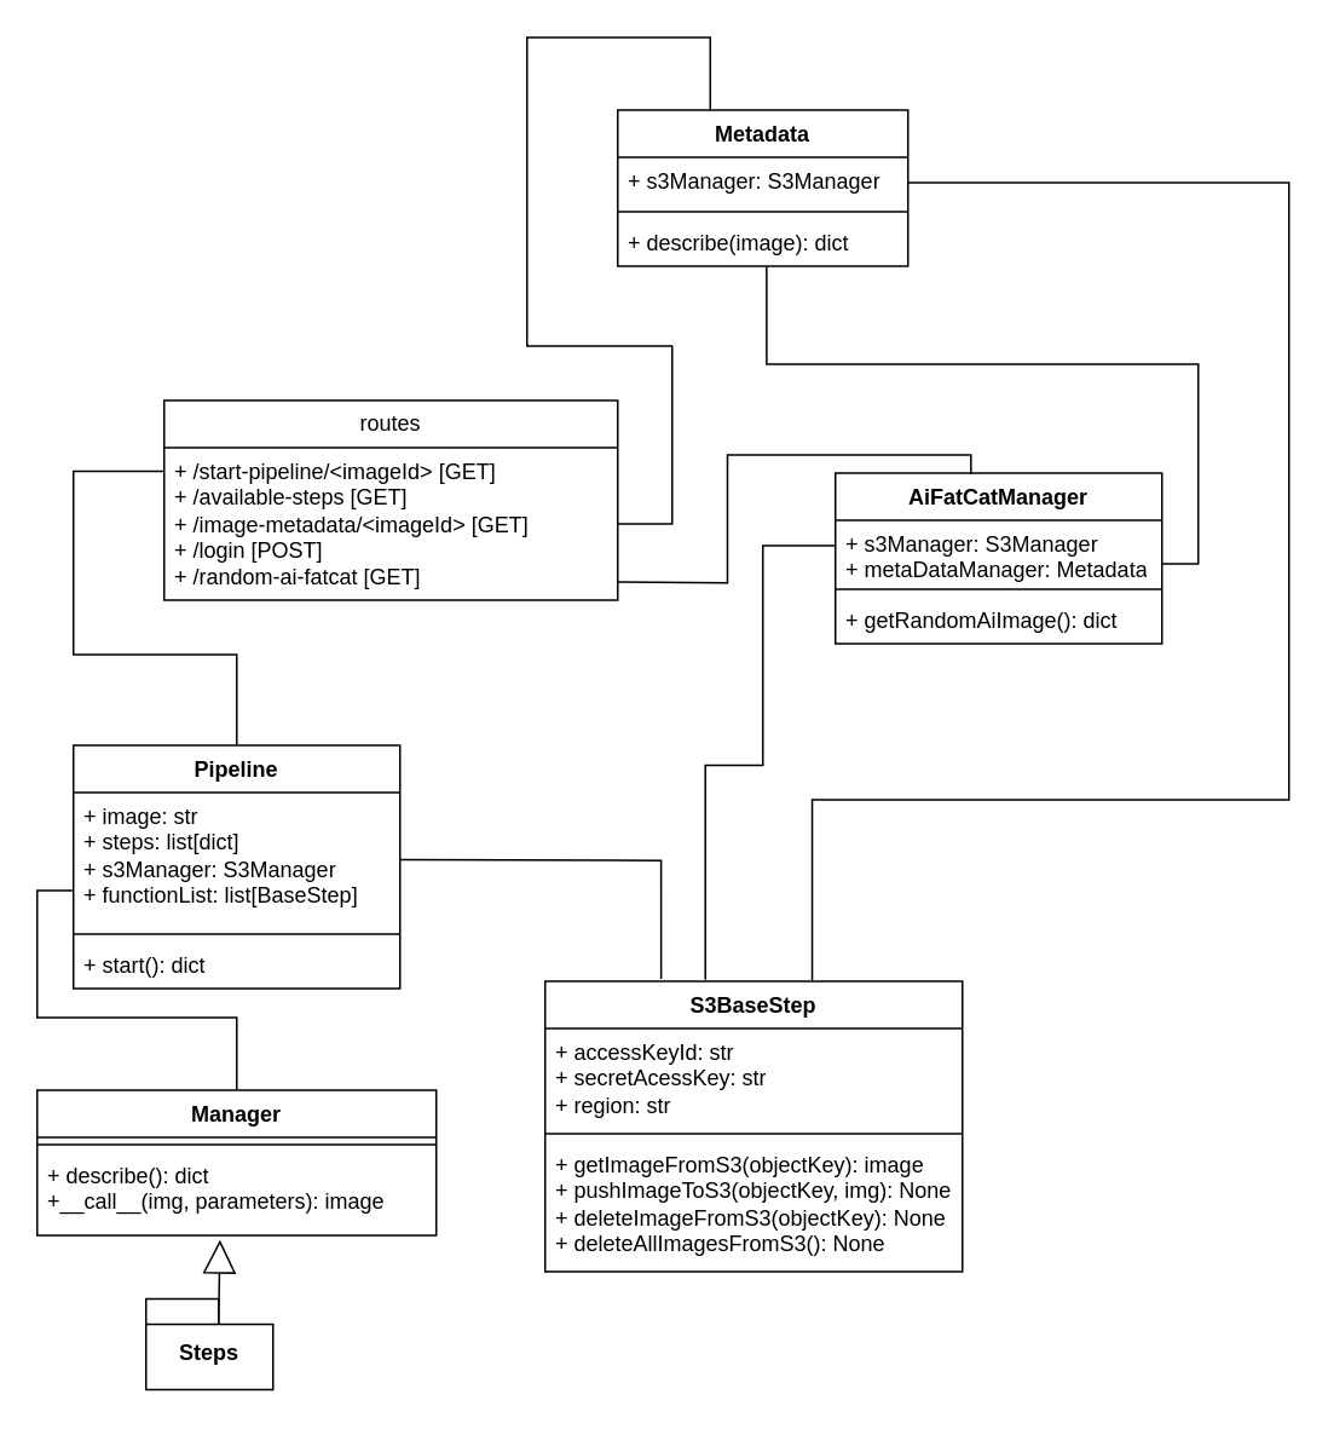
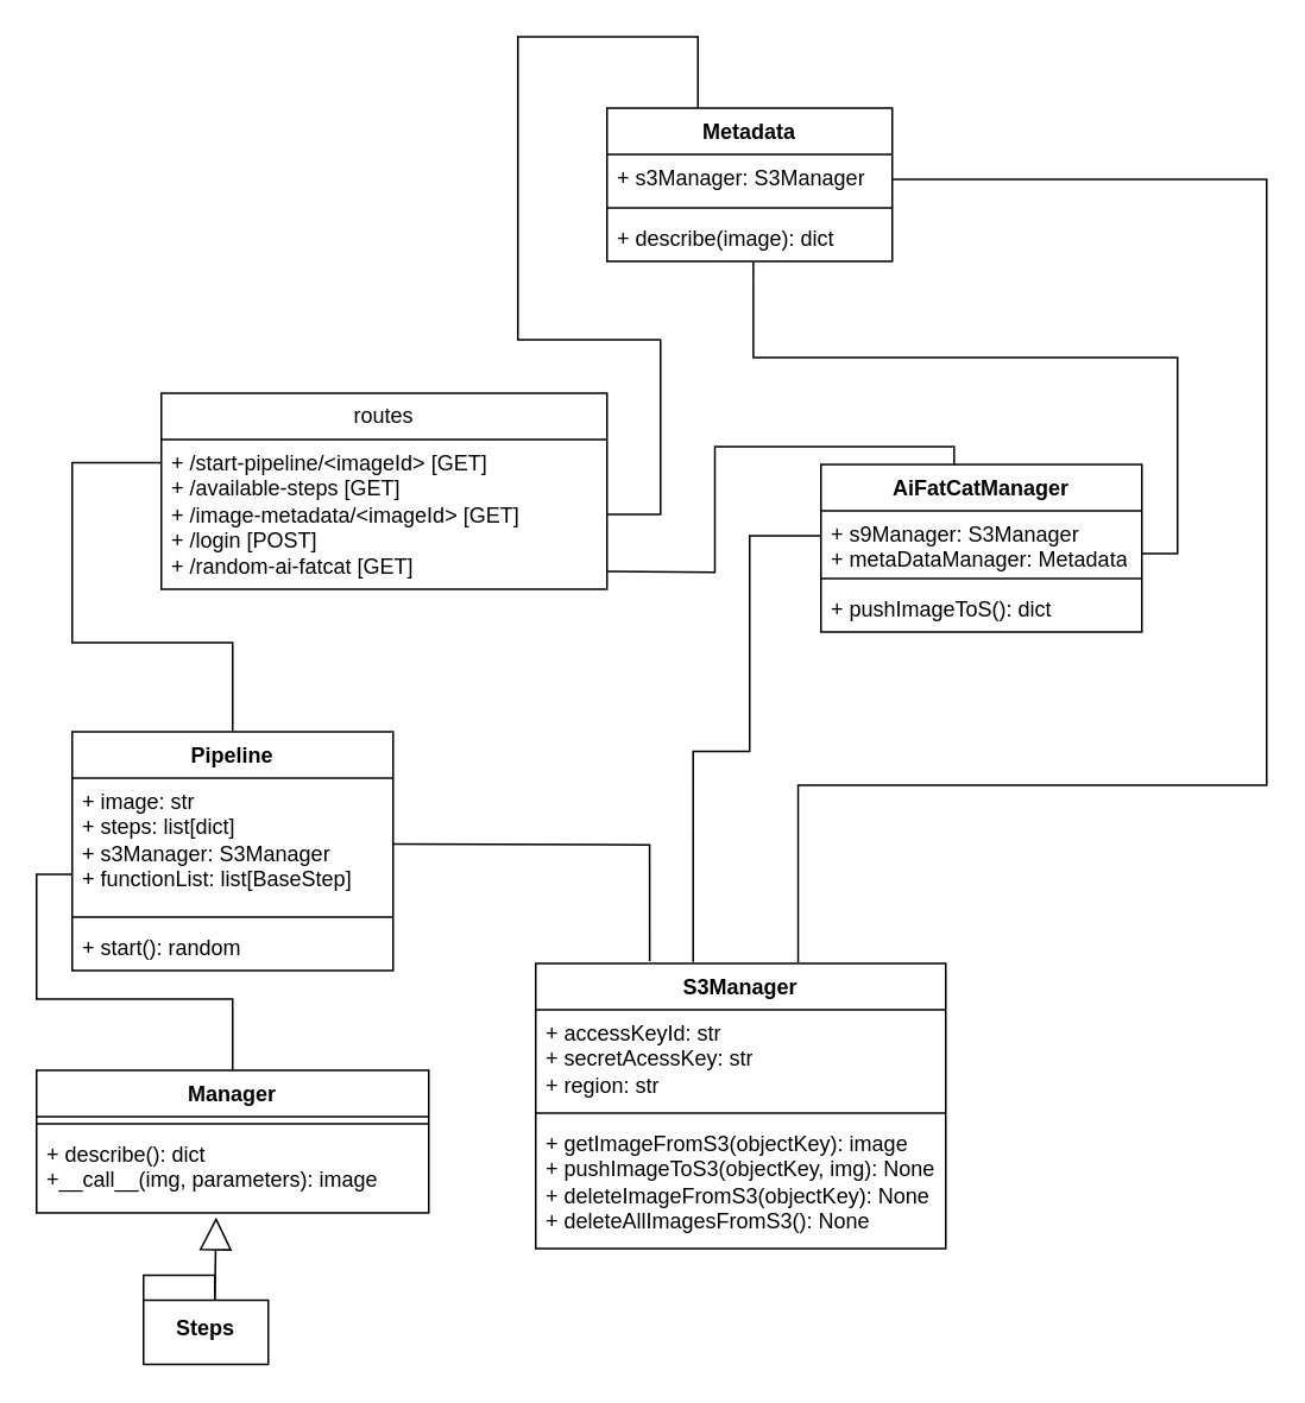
  <mxCell id="0" />
  <mxCell id="1" parent="0" />
  <mxCell id="2" value="routes" style="swimlane;fontStyle=0;childLayout=stackLayout;horizontal=1;startSize=26;fillColor=none;horizontalStack=0;resizeParent=1;resizeParentMax=0;resizeLast=0;collapsible=1;marginBottom=0;whiteSpace=wrap;html=1;" vertex="1" parent="1"><mxGeometry x="90" y="220" width="250" height="110" as="geometry" /></mxCell>
  <mxCell id="3" value="+ /start-pipeline/&amp;lt;imageId&amp;gt; [GET]&lt;br&gt;+ /available-steps [GET]&lt;br&gt;+ /image-metadata/&amp;lt;imageId&amp;gt; [GET]&lt;br&gt;+ /login [POST]&lt;br&gt;+ /random-ai-fatcat [GET]" style="text;strokeColor=none;fillColor=none;align=left;verticalAlign=top;spacingLeft=4;spacingRight=4;overflow=hidden;rotatable=0;points=[[0,0.5],[1,0.5]];portConstraint=eastwest;whiteSpace=wrap;html=1;" vertex="1" parent="2"><mxGeometry y="26" width="250" height="84" as="geometry" /></mxCell>
  <mxCell id="4" value="Pipeline" style="swimlane;fontStyle=1;align=center;verticalAlign=top;childLayout=stackLayout;horizontal=1;startSize=26;horizontalStack=0;resizeParent=1;resizeParentMax=0;resizeLast=0;collapsible=1;marginBottom=0;whiteSpace=wrap;html=1;" vertex="1" parent="1"><mxGeometry x="40" y="410" width="180" height="134" as="geometry" /></mxCell>
  <mxCell id="5" value="+ image: str&lt;br&gt;+ steps: list[dict]&lt;br&gt;+ s3Manager: S3Manager&lt;br&gt;+ functionList: list[BaseStep]" style="text;strokeColor=none;fillColor=none;align=left;verticalAlign=top;spacingLeft=4;spacingRight=4;overflow=hidden;rotatable=0;points=[[0,0.5],[1,0.5]];portConstraint=eastwest;whiteSpace=wrap;html=1;" vertex="1" parent="4"><mxGeometry y="26" width="180" height="74" as="geometry" /></mxCell>
  <mxCell id="6" value="" style="line;strokeWidth=1;fillColor=none;align=left;verticalAlign=middle;spacingTop=-1;spacingLeft=3;spacingRight=3;rotatable=0;labelPosition=right;points=[];portConstraint=eastwest;strokeColor=inherit;" vertex="1" parent="4"><mxGeometry y="100" width="180" height="8" as="geometry" /></mxCell>
- <mxCell id="7" value="+ start(): dict" style="text;strokeColor=none;fillColor=none;align=left;verticalAlign=top;spacingLeft=4;spacingRight=4;overflow=hidden;rotatable=0;points=[[0,0.5],[1,0.5]];portConstraint=eastwest;whiteSpace=wrap;html=1;" vertex="1" parent="4"><mxGeometry y="108" width="180" height="26" as="geometry" /></mxCell>
- <mxCell id="8" value="S3BaseStep" style="swimlane;fontStyle=1;align=center;verticalAlign=top;childLayout=stackLayout;horizontal=1;startSize=26;horizontalStack=0;resizeParent=1;resizeParentMax=0;resizeLast=0;collapsible=1;marginBottom=0;whiteSpace=wrap;html=1;" vertex="1" parent="1"><mxGeometry x="300" y="540" width="230" height="160" as="geometry" /></mxCell>
+ <mxCell id="7" value="+ start(): random" style="text;strokeColor=none;fillColor=none;align=left;verticalAlign=top;spacingLeft=4;spacingRight=4;overflow=hidden;rotatable=0;points=[[0,0.5],[1,0.5]];portConstraint=eastwest;whiteSpace=wrap;html=1;" vertex="1" parent="4"><mxGeometry y="108" width="180" height="26" as="geometry" /></mxCell>
+ <mxCell id="8" value="S3Manager" style="swimlane;fontStyle=1;align=center;verticalAlign=top;childLayout=stackLayout;horizontal=1;startSize=26;horizontalStack=0;resizeParent=1;resizeParentMax=0;resizeLast=0;collapsible=1;marginBottom=0;whiteSpace=wrap;html=1;" vertex="1" parent="1"><mxGeometry x="300" y="540" width="230" height="160" as="geometry" /></mxCell>
  <mxCell id="9" value="+ accessKeyId: str&lt;br&gt;+ secretAcessKey: str&lt;br&gt;+ region: str" style="text;strokeColor=none;fillColor=none;align=left;verticalAlign=top;spacingLeft=4;spacingRight=4;overflow=hidden;rotatable=0;points=[[0,0.5],[1,0.5]];portConstraint=eastwest;whiteSpace=wrap;html=1;" vertex="1" parent="8"><mxGeometry y="26" width="230" height="54" as="geometry" /></mxCell>
  <mxCell id="10" value="" style="line;strokeWidth=1;fillColor=none;align=left;verticalAlign=middle;spacingTop=-1;spacingLeft=3;spacingRight=3;rotatable=0;labelPosition=right;points=[];portConstraint=eastwest;strokeColor=inherit;" vertex="1" parent="8"><mxGeometry y="80" width="230" height="8" as="geometry" /></mxCell>
  <mxCell id="11" value="+ getImageFromS3(objectKey): image&lt;br&gt;+ pushImageToS3(objectKey, img): None&lt;br&gt;+ deleteImageFromS3(objectKey): None&lt;br&gt;+ deleteAllImagesFromS3(): None" style="text;strokeColor=none;fillColor=none;align=left;verticalAlign=top;spacingLeft=4;spacingRight=4;overflow=hidden;rotatable=0;points=[[0,0.5],[1,0.5]];portConstraint=eastwest;whiteSpace=wrap;html=1;" vertex="1" parent="8"><mxGeometry y="88" width="230" height="72" as="geometry" /></mxCell>
  <mxCell id="12" value="" style="endArrow=none;html=1;edgeStyle=orthogonalEdgeStyle;rounded=0;entryX=0.278;entryY=-0.008;entryDx=0;entryDy=0;entryPerimeter=0;" edge="1" parent="1" target="8"><mxGeometry relative="1" as="geometry"><mxPoint x="220" y="473" as="sourcePoint" /><mxPoint x="340" y="473" as="targetPoint" /></mxGeometry></mxCell>
  <mxCell id="13" value="AiFatCatManager" style="swimlane;fontStyle=1;align=center;verticalAlign=top;childLayout=stackLayout;horizontal=1;startSize=26;horizontalStack=0;resizeParent=1;resizeParentMax=0;resizeLast=0;collapsible=1;marginBottom=0;whiteSpace=wrap;html=1;" vertex="1" parent="1"><mxGeometry x="460" y="260" width="180" height="94" as="geometry" /></mxCell>
- <mxCell id="14" value="+ s3Manager: S3Manager&lt;br&gt;+ metaDataManager: Metadata" style="text;strokeColor=none;fillColor=none;align=left;verticalAlign=top;spacingLeft=4;spacingRight=4;overflow=hidden;rotatable=0;points=[[0,0.5],[1,0.5]];portConstraint=eastwest;whiteSpace=wrap;html=1;" vertex="1" parent="13"><mxGeometry y="26" width="180" height="34" as="geometry" /></mxCell>
+ <mxCell id="14" value="+ s9Manager: S3Manager&lt;br&gt;+ metaDataManager: Metadata" style="text;strokeColor=none;fillColor=none;align=left;verticalAlign=top;spacingLeft=4;spacingRight=4;overflow=hidden;rotatable=0;points=[[0,0.5],[1,0.5]];portConstraint=eastwest;whiteSpace=wrap;html=1;" vertex="1" parent="13"><mxGeometry y="26" width="180" height="34" as="geometry" /></mxCell>
  <mxCell id="15" value="" style="line;strokeWidth=1;fillColor=none;align=left;verticalAlign=middle;spacingTop=-1;spacingLeft=3;spacingRight=3;rotatable=0;labelPosition=right;points=[];portConstraint=eastwest;strokeColor=inherit;" vertex="1" parent="13"><mxGeometry y="60" width="180" height="8" as="geometry" /></mxCell>
- <mxCell id="16" value="+ getRandomAiImage(): dict" style="text;strokeColor=none;fillColor=none;align=left;verticalAlign=top;spacingLeft=4;spacingRight=4;overflow=hidden;rotatable=0;points=[[0,0.5],[1,0.5]];portConstraint=eastwest;whiteSpace=wrap;html=1;" vertex="1" parent="13"><mxGeometry y="68" width="180" height="26" as="geometry" /></mxCell>
+ <mxCell id="16" value="+ pushImageToS(): dict" style="text;strokeColor=none;fillColor=none;align=left;verticalAlign=top;spacingLeft=4;spacingRight=4;overflow=hidden;rotatable=0;points=[[0,0.5],[1,0.5]];portConstraint=eastwest;whiteSpace=wrap;html=1;" vertex="1" parent="13"><mxGeometry y="68" width="180" height="26" as="geometry" /></mxCell>
  <mxCell id="17" value="" style="endArrow=none;html=1;edgeStyle=orthogonalEdgeStyle;rounded=0;exitX=0.5;exitY=0;exitDx=0;exitDy=0;" edge="1" parent="1" source="4"><mxGeometry relative="1" as="geometry"><mxPoint x="-30" y="258.95" as="sourcePoint" /><mxPoint x="90" y="258.95" as="targetPoint" /><Array as="points"><mxPoint x="130" y="360" /><mxPoint x="40" y="360" /><mxPoint x="40" y="259" /></Array></mxGeometry></mxCell>
  <mxCell id="18" value="" style="endArrow=none;html=1;edgeStyle=orthogonalEdgeStyle;rounded=0;entryX=0.415;entryY=0.006;entryDx=0;entryDy=0;entryPerimeter=0;" edge="1" parent="1" target="13"><mxGeometry relative="1" as="geometry"><mxPoint x="340" y="320" as="sourcePoint" /><mxPoint x="460" y="320" as="targetPoint" /></mxGeometry></mxCell>
  <mxCell id="19" value="" style="endArrow=none;html=1;edgeStyle=orthogonalEdgeStyle;rounded=0;exitX=0.384;exitY=-0.005;exitDx=0;exitDy=0;exitPerimeter=0;" edge="1" parent="1" source="8"><mxGeometry relative="1" as="geometry"><mxPoint x="340" y="300" as="sourcePoint" /><mxPoint x="460" y="300" as="targetPoint" /><Array as="points"><mxPoint x="388" y="421" /><mxPoint x="420" y="421" /><mxPoint x="420" y="300" /></Array></mxGeometry></mxCell>
  <mxCell id="20" value="Metadata" style="swimlane;fontStyle=1;align=center;verticalAlign=top;childLayout=stackLayout;horizontal=1;startSize=26;horizontalStack=0;resizeParent=1;resizeParentMax=0;resizeLast=0;collapsible=1;marginBottom=0;whiteSpace=wrap;html=1;" vertex="1" parent="1"><mxGeometry x="340" y="60" width="160" height="86" as="geometry" /></mxCell>
  <mxCell id="21" value="+ s3Manager: S3Manager" style="text;strokeColor=none;fillColor=none;align=left;verticalAlign=top;spacingLeft=4;spacingRight=4;overflow=hidden;rotatable=0;points=[[0,0.5],[1,0.5]];portConstraint=eastwest;whiteSpace=wrap;html=1;" vertex="1" parent="20"><mxGeometry y="26" width="160" height="26" as="geometry" /></mxCell>
  <mxCell id="22" value="" style="line;strokeWidth=1;fillColor=none;align=left;verticalAlign=middle;spacingTop=-1;spacingLeft=3;spacingRight=3;rotatable=0;labelPosition=right;points=[];portConstraint=eastwest;strokeColor=inherit;" vertex="1" parent="20"><mxGeometry y="52" width="160" height="8" as="geometry" /></mxCell>
  <mxCell id="23" value="+ describe(image): dict" style="text;strokeColor=none;fillColor=none;align=left;verticalAlign=top;spacingLeft=4;spacingRight=4;overflow=hidden;rotatable=0;points=[[0,0.5],[1,0.5]];portConstraint=eastwest;whiteSpace=wrap;html=1;" vertex="1" parent="20"><mxGeometry y="60" width="160" height="26" as="geometry" /></mxCell>
  <mxCell id="24" value="" style="endArrow=none;html=1;edgeStyle=orthogonalEdgeStyle;rounded=0;exitX=1;exitY=0.5;exitDx=0;exitDy=0;" edge="1" parent="1" source="3"><mxGeometry relative="1" as="geometry"><mxPoint x="280" y="20" as="sourcePoint" /><mxPoint x="391" y="60" as="targetPoint" /><Array as="points"><mxPoint x="370" y="288" /><mxPoint x="370" y="190" /><mxPoint x="290" y="190" /><mxPoint x="290" y="20" /><mxPoint x="391" y="20" /></Array></mxGeometry></mxCell>
  <mxCell id="25" value="" style="endArrow=none;html=1;edgeStyle=orthogonalEdgeStyle;rounded=0;entryX=0.64;entryY=-0.004;entryDx=0;entryDy=0;entryPerimeter=0;" edge="1" parent="1" target="8"><mxGeometry relative="1" as="geometry"><mxPoint x="500" y="100" as="sourcePoint" /><mxPoint x="604" y="163" as="targetPoint" /><Array as="points"><mxPoint x="710" y="100" /><mxPoint x="710" y="440" /><mxPoint x="447" y="440" /></Array></mxGeometry></mxCell>
  <mxCell id="26" value="" style="endArrow=none;html=1;edgeStyle=orthogonalEdgeStyle;rounded=0;entryX=0.513;entryY=1.015;entryDx=0;entryDy=0;entryPerimeter=0;" edge="1" parent="1" target="23"><mxGeometry relative="1" as="geometry"><mxPoint x="640" y="310" as="sourcePoint" /><mxPoint x="410" y="150" as="targetPoint" /><Array as="points"><mxPoint x="660" y="310" /><mxPoint x="660" y="200" /><mxPoint x="422" y="200" /></Array></mxGeometry></mxCell>
  <mxCell id="27" value="Steps" style="shape=folder;fontStyle=1;spacingTop=10;tabWidth=40;tabHeight=14;tabPosition=left;html=1;whiteSpace=wrap;" vertex="1" parent="1"><mxGeometry x="80" y="715" width="70" height="50" as="geometry" /></mxCell>
  <mxCell id="28" value="Manager" style="swimlane;fontStyle=1;align=center;verticalAlign=top;childLayout=stackLayout;horizontal=1;startSize=26;horizontalStack=0;resizeParent=1;resizeParentMax=0;resizeLast=0;collapsible=1;marginBottom=0;whiteSpace=wrap;html=1;" vertex="1" parent="1"><mxGeometry x="20" y="600" width="220" height="80" as="geometry" /></mxCell>
  <mxCell id="29" value="" style="line;strokeWidth=1;fillColor=none;align=left;verticalAlign=middle;spacingTop=-1;spacingLeft=3;spacingRight=3;rotatable=0;labelPosition=right;points=[];portConstraint=eastwest;strokeColor=inherit;" vertex="1" parent="28"><mxGeometry y="26" width="220" height="8" as="geometry" /></mxCell>
  <mxCell id="30" value="+ describe(): dict&lt;br&gt;+__call__(img, parameters): image" style="text;strokeColor=none;fillColor=none;align=left;verticalAlign=top;spacingLeft=4;spacingRight=4;overflow=hidden;rotatable=0;points=[[0,0.5],[1,0.5]];portConstraint=eastwest;whiteSpace=wrap;html=1;" vertex="1" parent="28"><mxGeometry y="34" width="220" height="46" as="geometry" /></mxCell>
  <mxCell id="31" value="" style="endArrow=none;html=1;edgeStyle=orthogonalEdgeStyle;rounded=0;exitX=0.5;exitY=0;exitDx=0;exitDy=0;" edge="1" parent="1" source="28"><mxGeometry relative="1" as="geometry"><mxPoint x="-80" y="490" as="sourcePoint" /><mxPoint x="40" y="490" as="targetPoint" /><Array as="points"><mxPoint x="130" y="560" /><mxPoint x="20" y="560" /><mxPoint x="20" y="490" /></Array></mxGeometry></mxCell>
  <mxCell id="32" value="" style="endArrow=block;endSize=16;endFill=0;html=1;rounded=0;exitX=0;exitY=0;exitDx=40;exitDy=14;exitPerimeter=0;entryX=0.458;entryY=1.054;entryDx=0;entryDy=0;entryPerimeter=0;" edge="1" parent="1" source="27" target="30"><mxGeometry width="160" relative="1" as="geometry"><mxPoint x="70" y="680" as="sourcePoint" /><mxPoint x="230" y="680" as="targetPoint" /></mxGeometry></mxCell>
